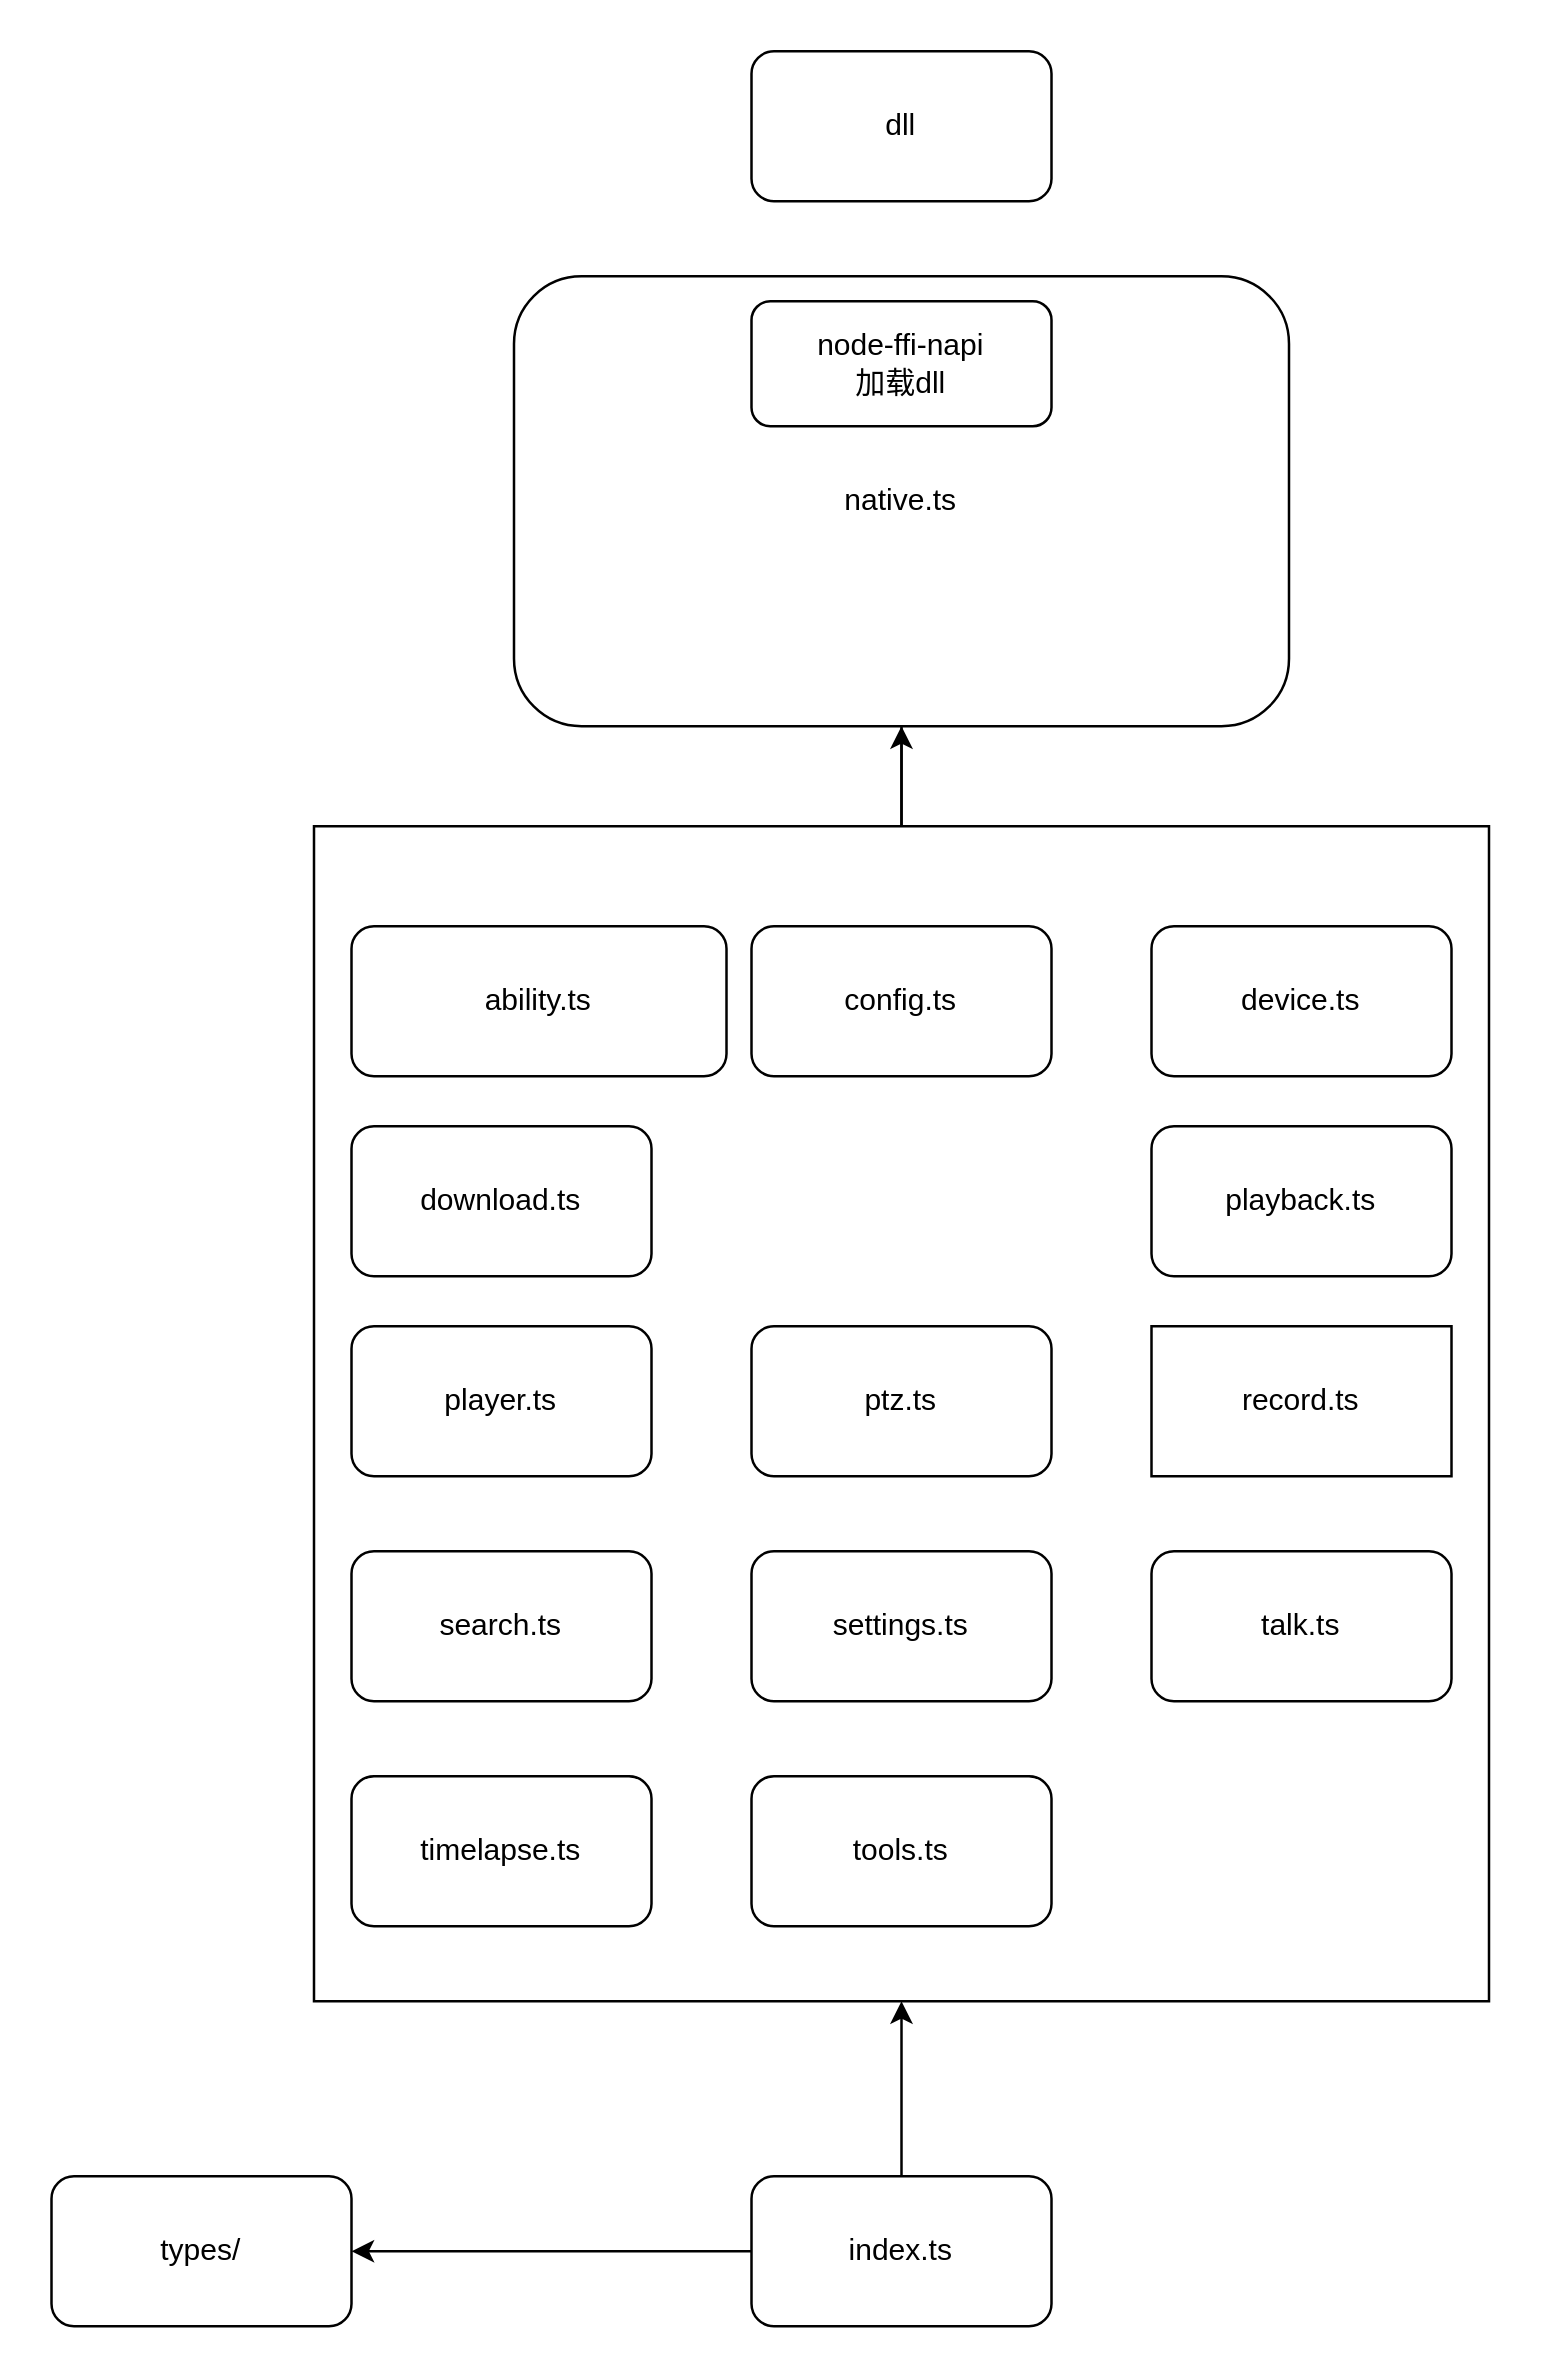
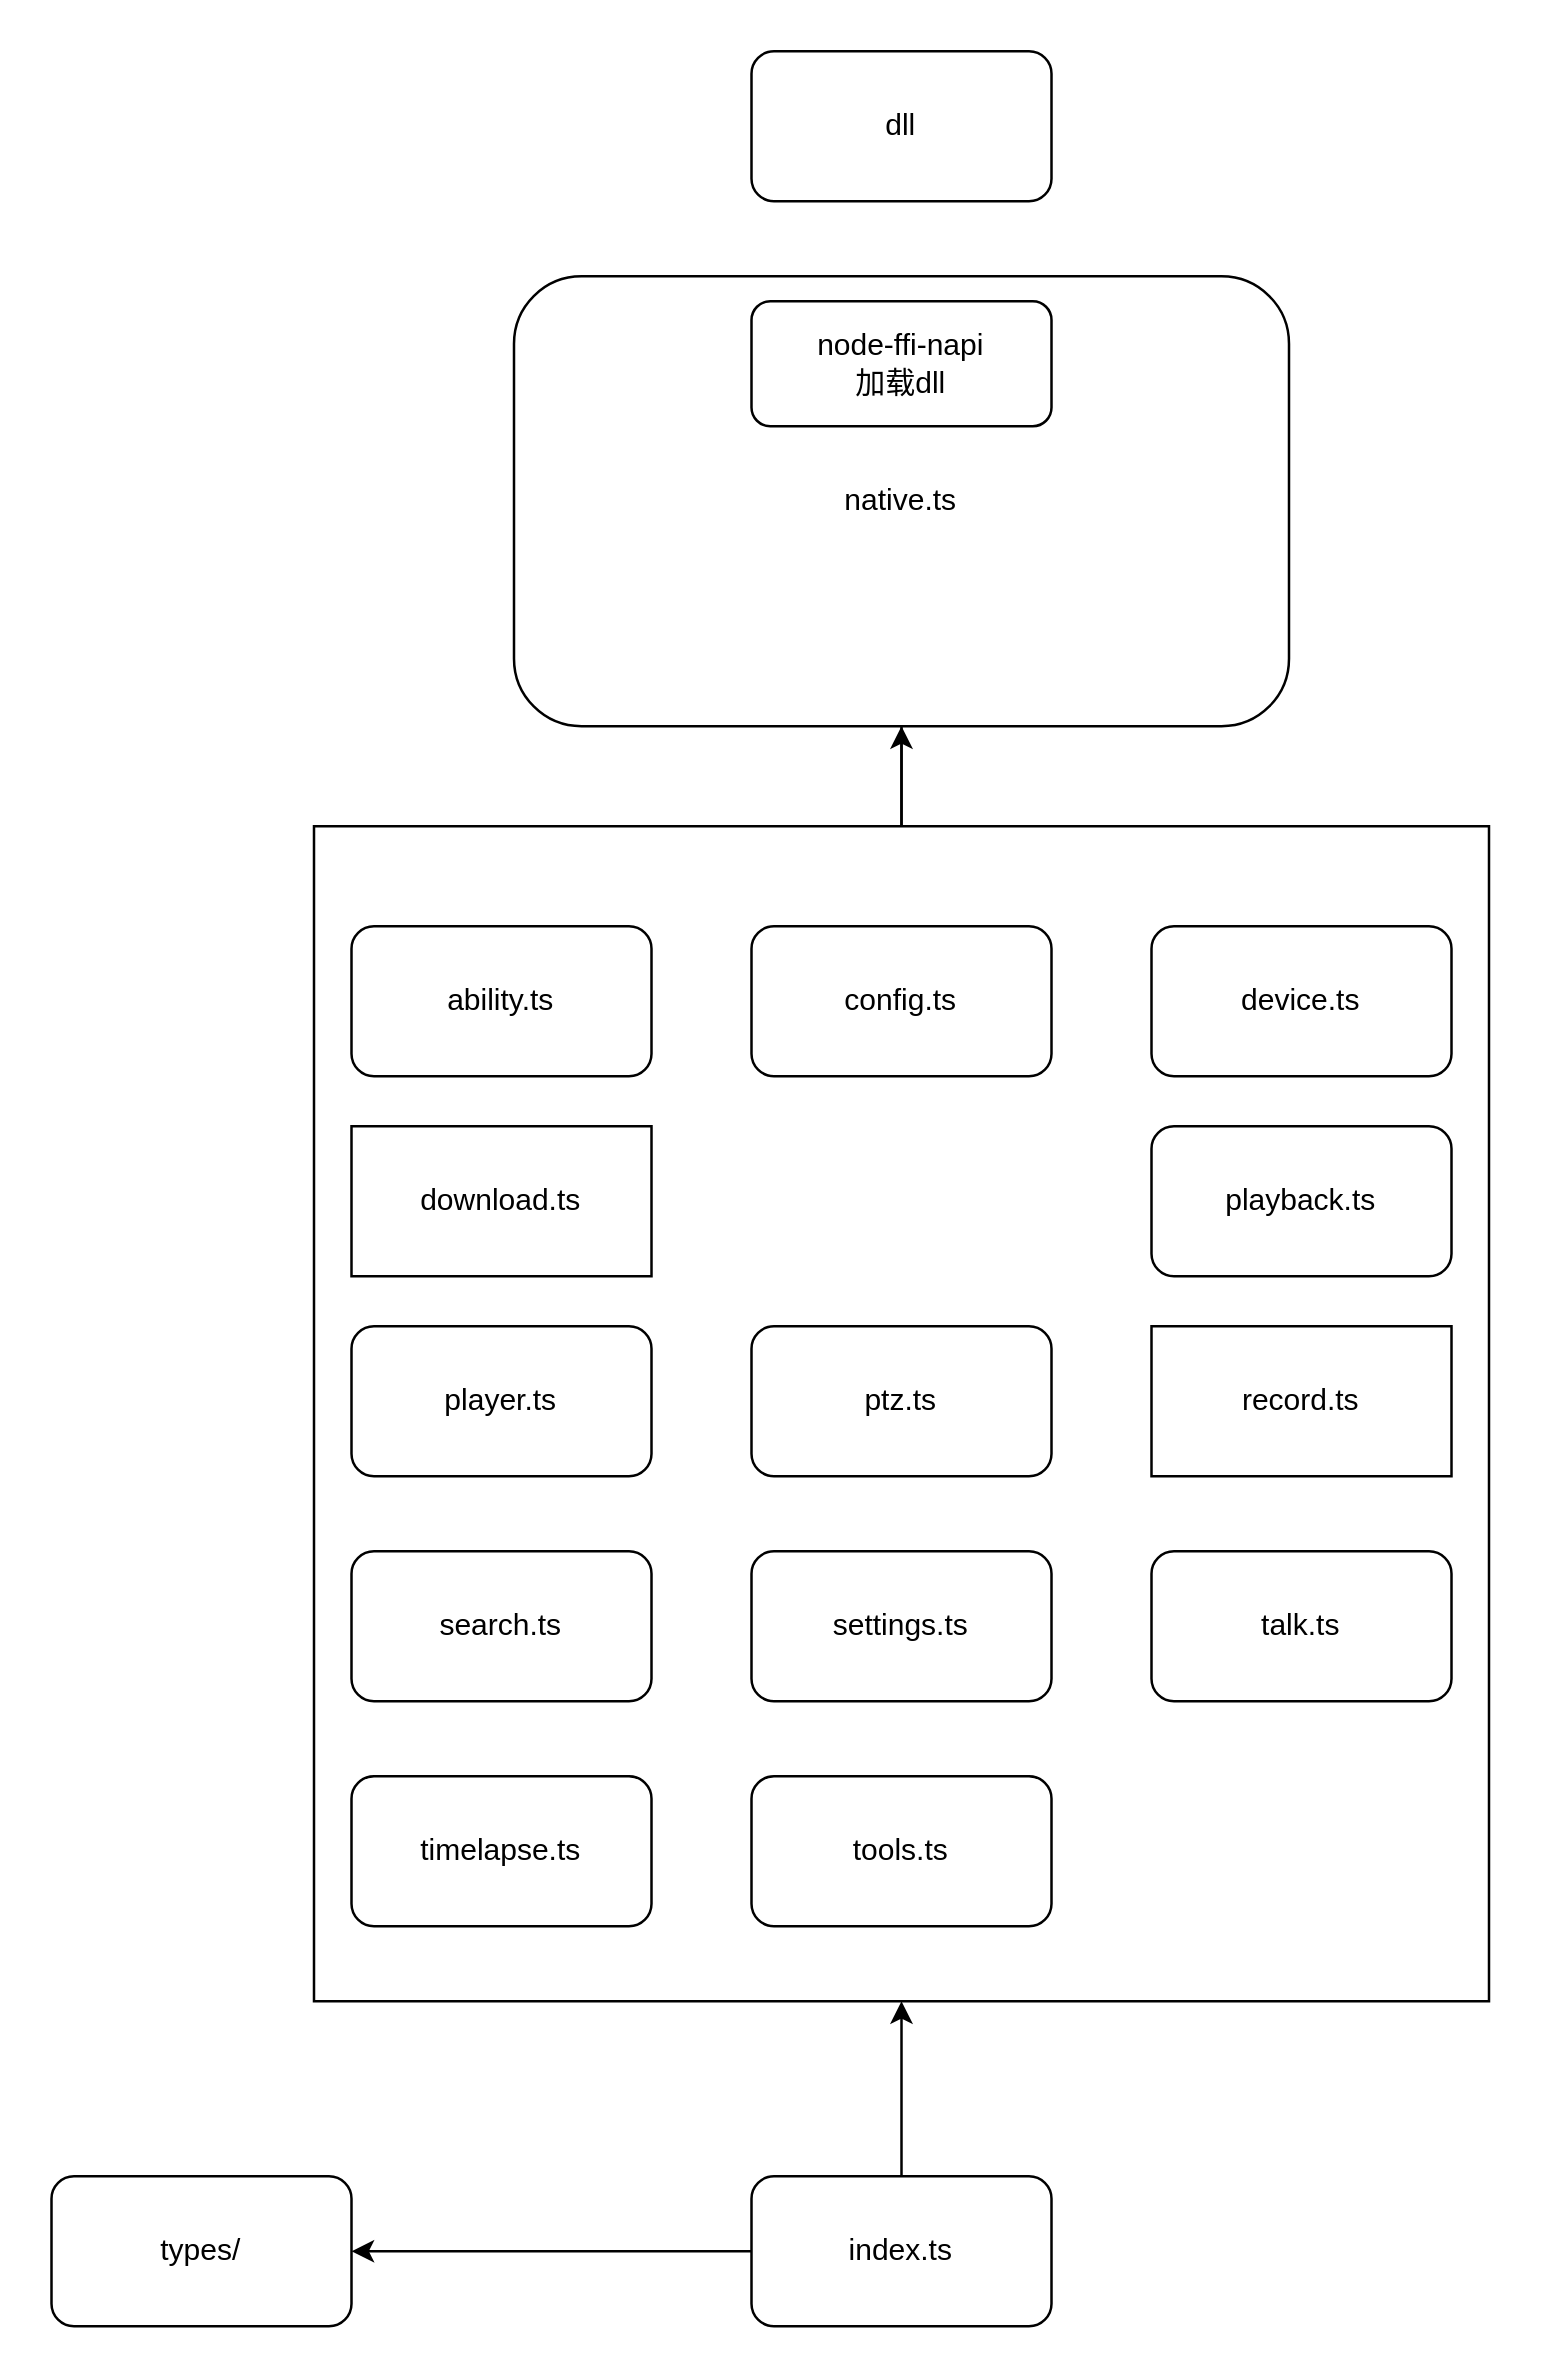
  <mxCell id="0" />
  <mxCell id="1" parent="0" />
  <mxCell id="2" value="dll" style="rounded=1;whiteSpace=wrap;html=1;" parent="1" vertex="1"><mxGeometry x="300" y="20" width="120" height="60" as="geometry" /></mxCell>
  <mxCell id="3" value="" style="edgeStyle=none;html=1;" parent="1" source="4" target="8" edge="1"><mxGeometry relative="1" as="geometry" /></mxCell>
  <mxCell id="4" value="native.ts" style="rounded=1;whiteSpace=wrap;html=1;" parent="1" vertex="1"><mxGeometry x="205" y="110" width="310" height="180" as="geometry" /></mxCell>
  <mxCell id="5" value="" style="edgeStyle=none;html=1;" parent="1" source="6" target="4" edge="1"><mxGeometry relative="1" as="geometry" /></mxCell>
  <mxCell id="6" value="" style="whiteSpace=wrap;html=1;aspect=fixed;" parent="1" vertex="1"><mxGeometry x="125" y="330" width="470" height="470" as="geometry" /></mxCell>
- <mxCell id="7" value="ability.ts" style="rounded=1;whiteSpace=wrap;html=1;" parent="1" vertex="1"><mxGeometry x="140" y="370" width="150" height="60" as="geometry" /></mxCell>
+ <mxCell id="7" value="ability.ts" style="rounded=1;whiteSpace=wrap;html=1;" parent="1" vertex="1"><mxGeometry x="140" y="370" width="120" height="60" as="geometry" /></mxCell>
  <mxCell id="8" value="config.ts" style="rounded=1;whiteSpace=wrap;html=1;" parent="1" vertex="1"><mxGeometry x="300" y="370" width="120" height="60" as="geometry" /></mxCell>
  <mxCell id="9" value="device.ts" style="rounded=1;whiteSpace=wrap;html=1;" parent="1" vertex="1"><mxGeometry x="460" y="370" width="120" height="60" as="geometry" /></mxCell>
- <mxCell id="10" value="download.ts" style="rounded=1;whiteSpace=wrap;html=1;" parent="1" vertex="1"><mxGeometry x="140" y="450" width="120" height="60" as="geometry" /></mxCell>
+ <mxCell id="10" value="download.ts" style="whiteSpace=wrap;html=1;rounded=0;" parent="1" vertex="1"><mxGeometry x="140" y="450" width="120" height="60" as="geometry" /></mxCell>
  <mxCell id="11" value="playback.ts" style="rounded=1;whiteSpace=wrap;html=1;" parent="1" vertex="1"><mxGeometry x="460" y="450" width="120" height="60" as="geometry" /></mxCell>
  <mxCell id="12" value="player.ts" style="rounded=1;whiteSpace=wrap;html=1;" parent="1" vertex="1"><mxGeometry x="140" y="530" width="120" height="60" as="geometry" /></mxCell>
  <mxCell id="13" value="ptz.ts" style="rounded=1;whiteSpace=wrap;html=1;" parent="1" vertex="1"><mxGeometry x="300" y="530" width="120" height="60" as="geometry" /></mxCell>
  <mxCell id="14" value="record.ts" style="whiteSpace=wrap;html=1;rounded=0;" parent="1" vertex="1"><mxGeometry x="460" y="530" width="120" height="60" as="geometry" /></mxCell>
  <mxCell id="15" value="search.ts" style="rounded=1;whiteSpace=wrap;html=1;" parent="1" vertex="1"><mxGeometry x="140" y="620" width="120" height="60" as="geometry" /></mxCell>
  <mxCell id="16" value="settings.ts" style="rounded=1;whiteSpace=wrap;html=1;" parent="1" vertex="1"><mxGeometry x="300" y="620" width="120" height="60" as="geometry" /></mxCell>
  <mxCell id="17" value="talk.ts" style="rounded=1;whiteSpace=wrap;html=1;" parent="1" vertex="1"><mxGeometry x="460" y="620" width="120" height="60" as="geometry" /></mxCell>
  <mxCell id="18" value="timelapse.ts" style="rounded=1;whiteSpace=wrap;html=1;" parent="1" vertex="1"><mxGeometry x="140" y="710" width="120" height="60" as="geometry" /></mxCell>
  <mxCell id="19" value="tools.ts" style="rounded=1;whiteSpace=wrap;html=1;" parent="1" vertex="1"><mxGeometry x="300" y="710" width="120" height="60" as="geometry" /></mxCell>
  <mxCell id="20" value="node-ffi-napi&lt;br&gt;加载dll" style="rounded=1;whiteSpace=wrap;html=1;" parent="1" vertex="1"><mxGeometry x="300" y="120" width="120" height="50" as="geometry" /></mxCell>
  <mxCell id="21" value="" style="edgeStyle=none;html=1;entryX=0.5;entryY=1;entryDx=0;entryDy=0;" edge="1" parent="1" source="23" target="6"><mxGeometry relative="1" as="geometry"><mxPoint x="290" y="840" as="targetPoint" /></mxGeometry></mxCell>
  <mxCell id="22" value="" style="edgeStyle=none;html=1;" edge="1" parent="1" source="23" target="24"><mxGeometry relative="1" as="geometry" /></mxCell>
  <mxCell id="23" value="index.ts" style="rounded=1;whiteSpace=wrap;html=1;" vertex="1" parent="1"><mxGeometry x="300" y="870" width="120" height="60" as="geometry" /></mxCell>
  <mxCell id="24" value="types/" style="rounded=1;whiteSpace=wrap;html=1;" vertex="1" parent="1"><mxGeometry x="20" y="870" width="120" height="60" as="geometry" /></mxCell>
